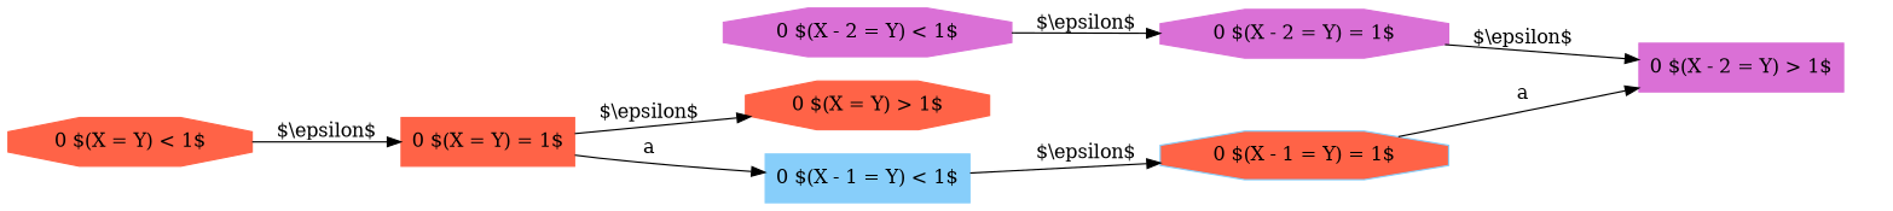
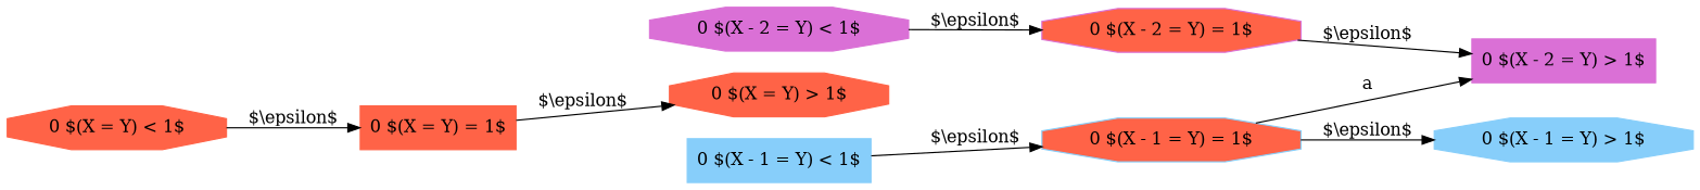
  digraph {
    rankdir=LR
    node [color=tomato shape=octagon style=filled]
    "0 $(X = Y) = 1$" [shape=box]
    "0 $(X = Y) < 1$"
    "0 $(X = Y) > 1$"
    "0 $(X - 1 = Y) < 1$" [color=lightskyblue shape=box]
    "0 $(X - 1 = Y) = 1$" [color=lightskyblue fillcolor=tomato]
+   "0 $(X - 1 = Y) > 1$" [color=lightskyblue]
    "0 $(X - 2 = Y) > 1$" [color=orchid shape=box]
    "0 $(X - 2 = Y) < 1$" [color=orchid]
-   "0 $(X - 2 = Y) = 1$" [color=orchid]
+   "0 $(X - 2 = Y) = 1$" [color=orchid fillcolor=tomato]
    "0 $(X = Y) = 1$" -> "0 $(X = Y) > 1$" [label="$\\epsilon$"]
-   "0 $(X = Y) = 1$" -> "0 $(X - 1 = Y) < 1$" [label=a]
    "0 $(X = Y) < 1$" -> "0 $(X = Y) = 1$" [label="$\\epsilon$"]
    "0 $(X - 1 = Y) < 1$" -> "0 $(X - 1 = Y) = 1$" [label="$\\epsilon$"]
+   "0 $(X - 1 = Y) = 1$" -> "0 $(X - 1 = Y) > 1$" [label="$\\epsilon$"]
    "0 $(X - 1 = Y) = 1$" -> "0 $(X - 2 = Y) > 1$" [label=a]
    "0 $(X - 2 = Y) < 1$" -> "0 $(X - 2 = Y) = 1$" [label="$\\epsilon$"]
    "0 $(X - 2 = Y) = 1$" -> "0 $(X - 2 = Y) > 1$" [label="$\\epsilon$"]
  }
